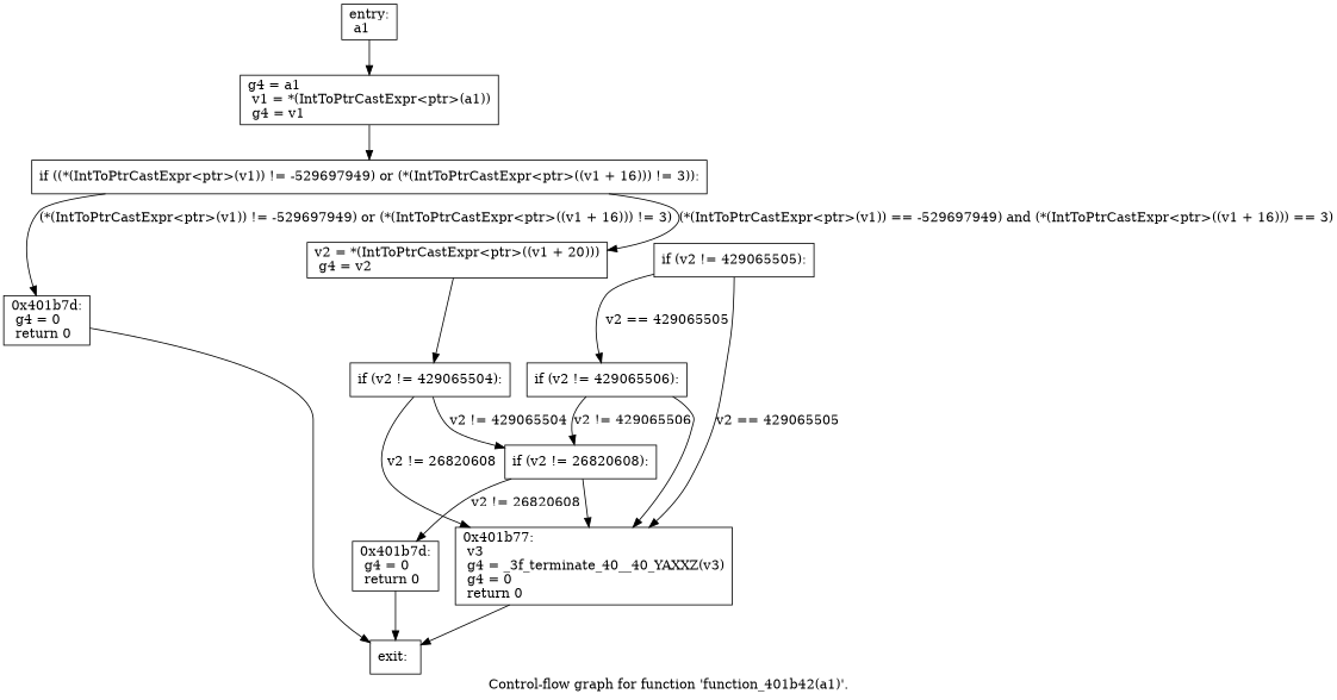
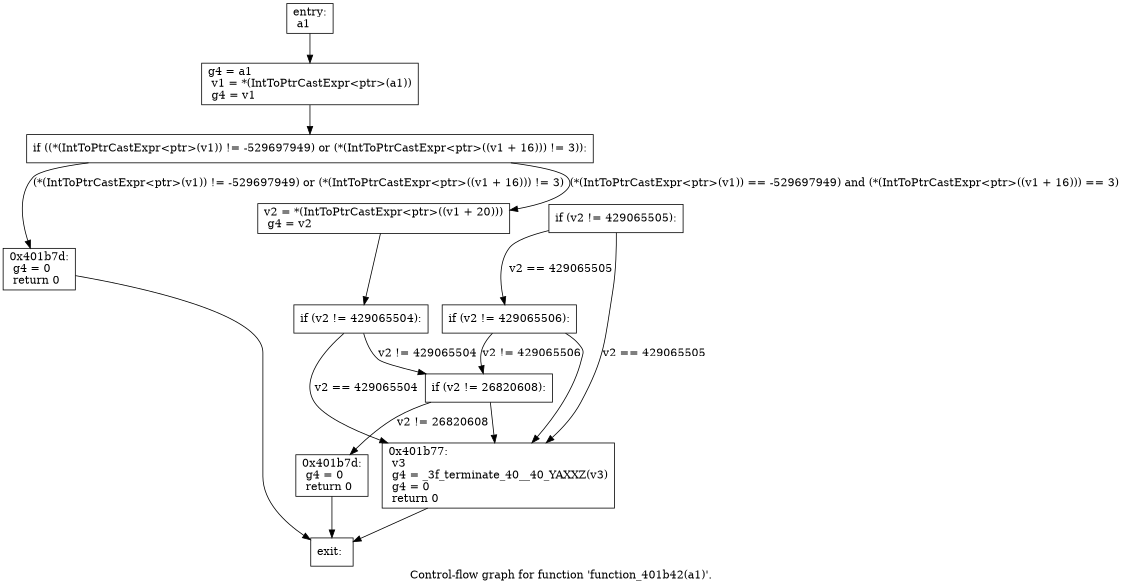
  digraph {
    label="Control-flow graph for function 'function_401b42(a1)'."
    node [shape=record]
    n1 [label="{entry:\l  a1\l}"]
    n2 [label="{  g4 = a1\l  v1 = *(IntToPtrCastExpr\<ptr\>(a1))\l  g4 = v1\l}"]
    n3 [label="{  if ((*(IntToPtrCastExpr\<ptr\>(v1)) != -529697949) or (*(IntToPtrCastExpr\<ptr\>((v1 + 16))) != 3)):\l}"]
    n4 [label="{0x401b7d:\l  g4 = 0\l  return 0\l}"]
    n5 [label="{  v2 = *(IntToPtrCastExpr\<ptr\>((v1 + 20)))\l  g4 = v2\l}"]
    n6 [label="{exit:\l}"]
    n7 [label="{  if (v2 != 429065504):\l}"]
    n8 [label="{0x401b77:\l  v3\l  g4 = _3f_terminate_40__40_YAXXZ(v3)\l  g4 = 0\l  return 0\l}"]
    n9 [label="{  if (v2 != 26820608):\l}"]
    n10 [label="{  if (v2 != 429065505):\l}"]
    n11 [label="{  if (v2 != 429065506):\l}"]
    n12 [label="{0x401b7d:\l  g4 = 0\l  return 0\l}"]
    n1 -> n2
    n2 -> n3
    n3 -> n4 [label="(*(IntToPtrCastExpr\<ptr\>(v1)) != -529697949) or (*(IntToPtrCastExpr\<ptr\>((v1 + 16))) != 3)"]
    n3 -> n5 [label="(*(IntToPtrCastExpr\<ptr\>(v1)) == -529697949) and (*(IntToPtrCastExpr\<ptr\>((v1 + 16))) == 3)"]
    n4 -> n6
    n5 -> n7
-   n7 -> n8 [label="v2 != 26820608"]
+   n7 -> n8 [label="v2 == 429065504"]
    n7 -> n9 [label="v2 != 429065504"]
    n8 -> n6
    n9 -> n8
    n9 -> n12 [label="v2 != 26820608"]
    n10 -> n8 [label="v2 == 429065505"]
    n10 -> n11 [label="v2 == 429065505"]
    n11 -> n8
    n11 -> n9 [label="v2 != 429065506"]
    n12 -> n6
  }
